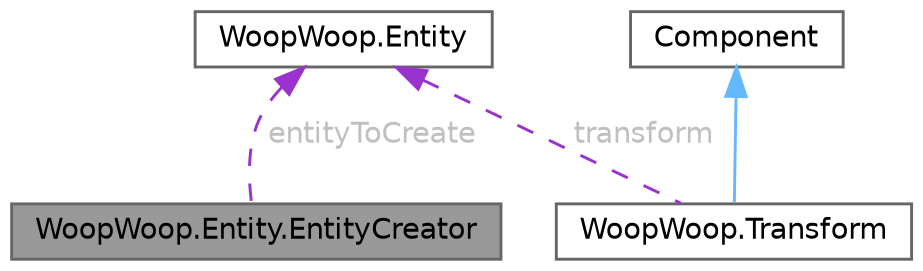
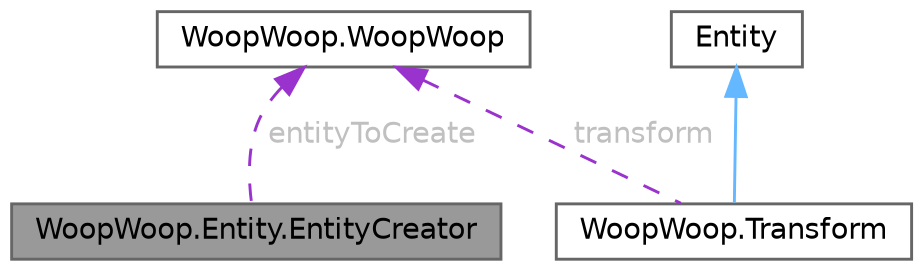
  digraph {
    node [color=gray40 fillcolor=white fontname=Helvetica fontsize=10 shape=box style=filled]
    edge [color=darkorchid3 dir=back fontcolor=grey fontname=Helvetica fontsize=10 labelfontname=Helvetica labelfontsize=10 style=dashed]
    n1 [fillcolor=grey60 fontcolor=black height=0.2 label="WoopWoop.Entity.EntityCreator" width=0.4]
-   n2 [height=0.2 label="WoopWoop.Entity" width=0.4]
+   n2 [height=0.2 label="WoopWoop.WoopWoop" width=0.4]
    n3 [height=0.2 label="WoopWoop.Transform" width=0.4]
-   n4 [height=0.2 label=Component width=0.4]
+   n4 [height=0.2 label=Entity width=0.4]
    n2 -> n1 [label=" entityToCreate"]
    n2 -> n3 [label=" transform"]
    n4 -> n3 [color=steelblue1 style=solid fontcolor=""]
  }
